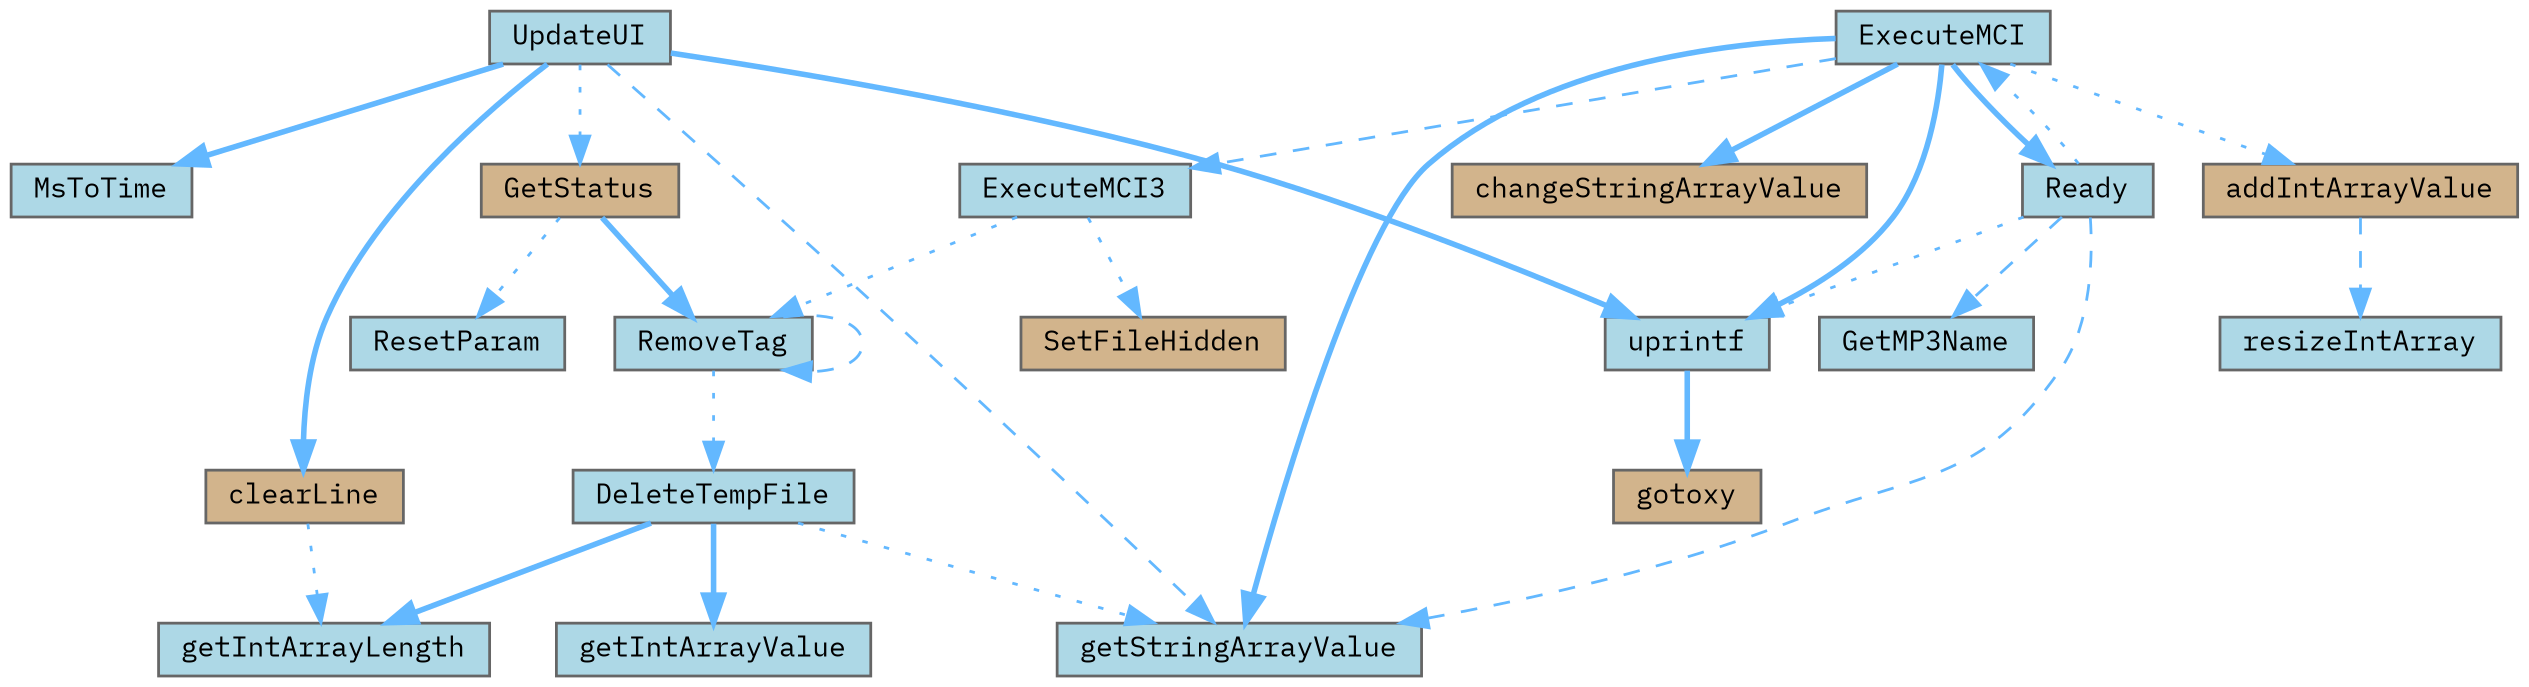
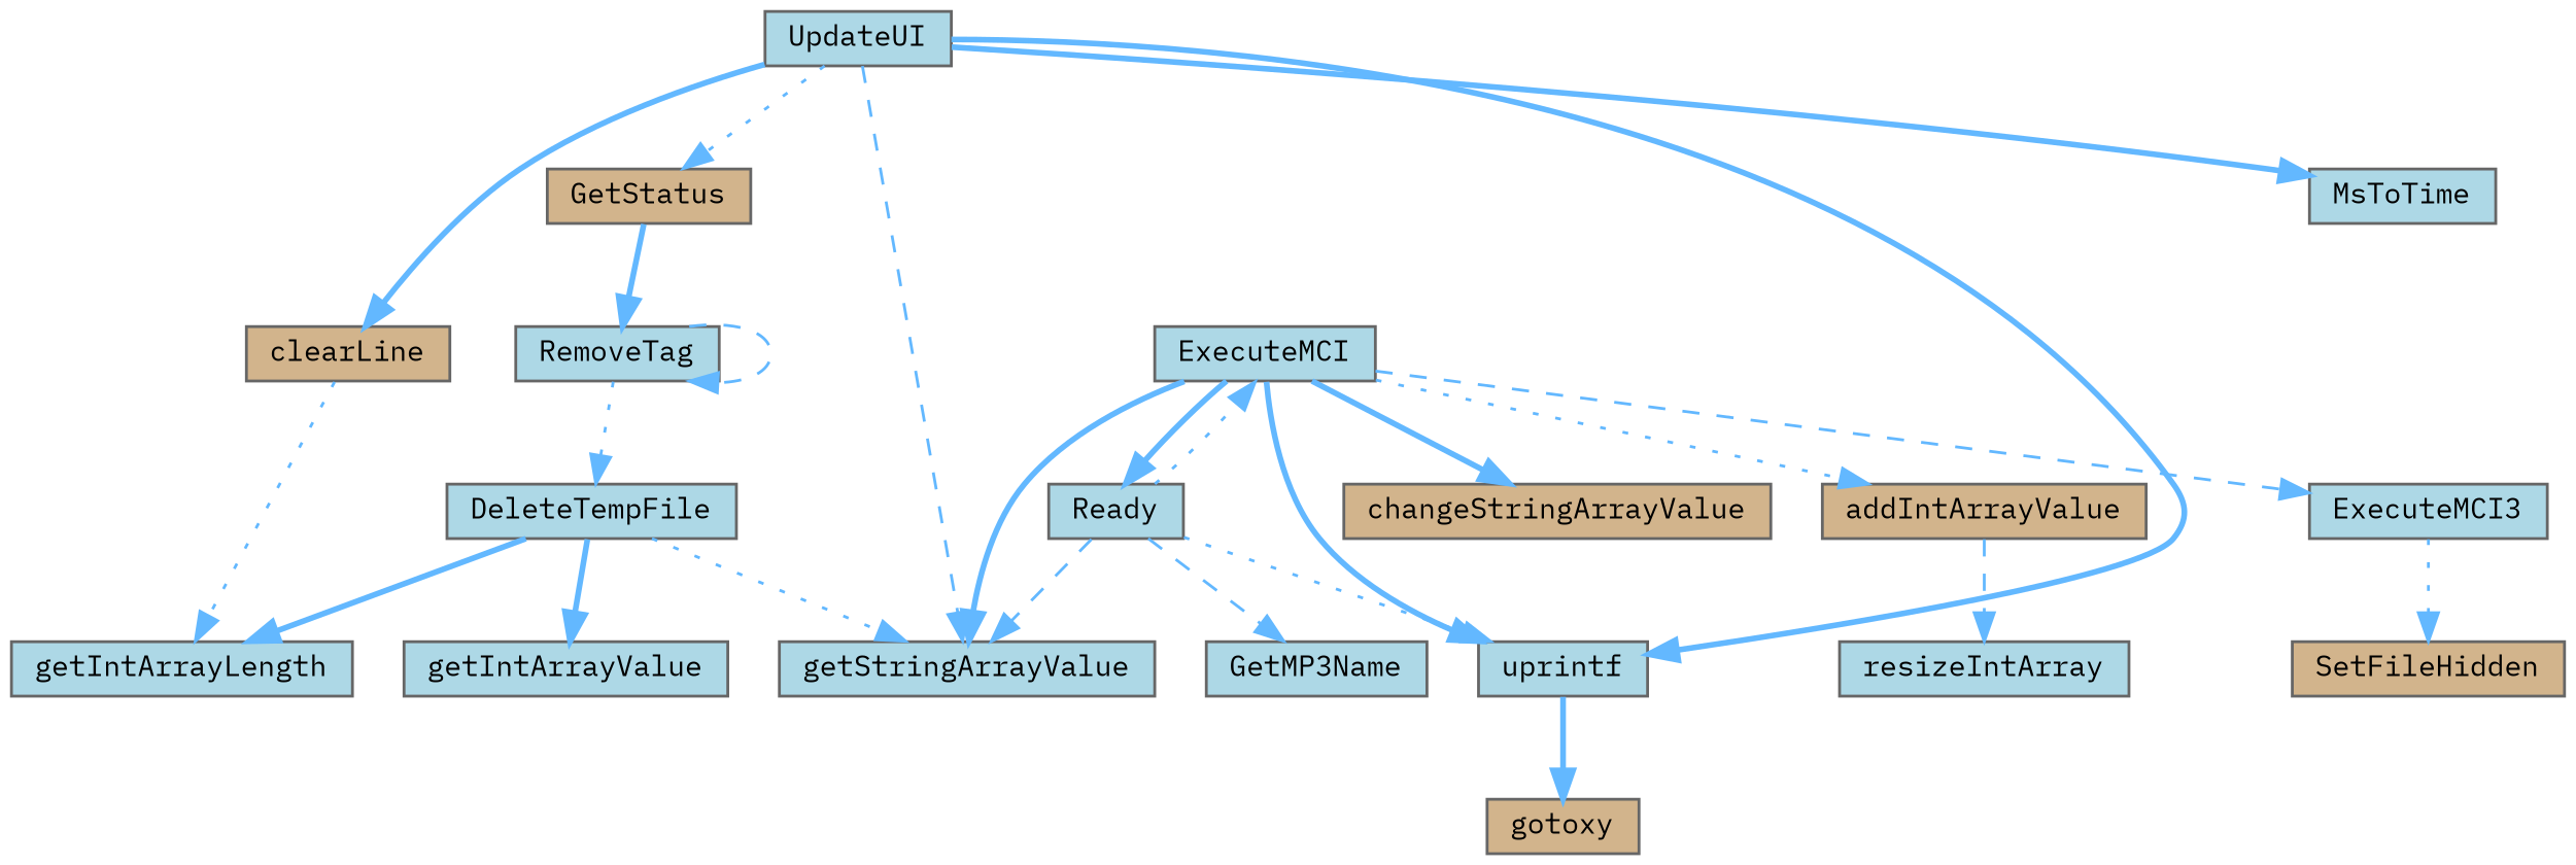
  digraph {
    fontname="IBM Plex Mono"
    rankdir=TB
    node [color=grey40 fillcolor=lightblue fontname="IBM Plex Mono" fontsize=10 shape=box style=filled]
    edge [color=steelblue1 fontname="IBM Plex Mono" fontsize=10 labelfontname=Helvetica labelfontsize=10 style=bold]
    n1 [color=gray40 fontcolor=black height=0.2 label=UpdateUI width=0.4]
    n2 [fillcolor=tan height=0.2 label=clearLine width=0.4]
    n3 [fillcolor=tan height=0.2 label=GetStatus width=0.4]
    n4 [height=0.2 label=getStringArrayValue width=0.4]
    n5 [height=0.2 label=uprintf width=0.4]
    n6 [height=0.2 label=MsToTime width=0.4]
    n7 [height=0.2 label=getIntArrayLength width=0.4]
-   n8 [height=0.2 label=ResetParam width=0.4]
    n9 [height=0.2 label=RemoveTag width=0.4]
    n10 [fillcolor=tan height=0.2 label=gotoxy width=0.4]
    n11 [height=0.2 label=ExecuteMCI width=0.4]
    n12 [fillcolor=tan height=0.2 label=addIntArrayValue width=0.4]
    n13 [fillcolor=tan height=0.2 label=changeStringArrayValue width=0.4]
    n14 [height=0.2 label=Ready width=0.4]
    n15 [height=0.2 label=ExecuteMCI3 width=0.4]
    n16 [height=0.2 label=resizeIntArray width=0.4]
    n17 [height=0.2 label=GetMP3Name width=0.4]
    n18 [fillcolor=tan height=0.2 label=SetFileHidden width=0.4]
    n19 [height=0.2 label=DeleteTempFile width=0.4]
    n20 [height=0.2 label=getIntArrayValue width=0.4]
    n1 -> n2
    n1 -> n3 [style=dotted]
    n1 -> n4 [style=dashed]
    n1 -> n5
    n1 -> n6
    n2 -> n7 [style=dotted]
-   n3 -> n8 [style=dotted]
    n3 -> n9
    n5 -> n10
    n9 -> n9 [style=dashed]
    n9 -> n19 [style=dotted]
    n11 -> n4
    n11 -> n5
    n11 -> n12 [style=dotted]
    n11 -> n13
    n11 -> n14
    n11 -> n15 [style=dashed]
    n12 -> n16 [style=dashed]
    n14 -> n4 [style=dashed]
    n14 -> n5 [style=dotted]
    n14 -> n11 [style=dotted]
    n14 -> n17 [style=dashed]
-   n15 -> n9 [style=dotted]
    n15 -> n18 [style=dotted]
    n19 -> n4 [style=dotted]
    n19 -> n7
    n19 -> n20
  }
